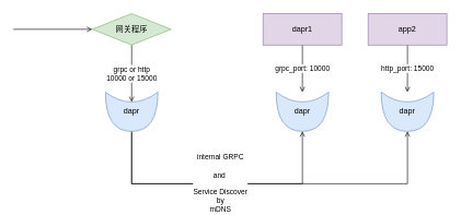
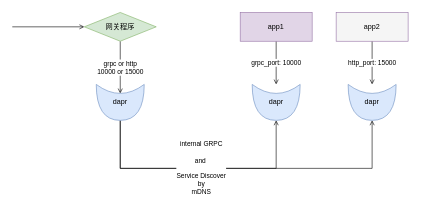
  <mxCell id="0" />
  <mxCell id="1" parent="0" />
  <mxCell id="2" style="edgeStyle=orthogonalEdgeStyle;rounded=0;orthogonalLoop=1;jettySize=auto;html=1;exitX=1;exitY=0.5;exitDx=0;exitDy=0;exitPerimeter=0;entryX=1;entryY=0.5;entryDx=0;entryDy=0;entryPerimeter=0;endArrow=open;endFill=0;" edge="1" parent="1" source="6" target="11"><mxGeometry relative="1" as="geometry"><Array as="points"><mxPoint x="620" y="280" /></Array></mxGeometry></mxCell>
  <mxCell id="3" value="grpc or http&lt;br&gt;10000 or 15000" style="edgeStyle=orthogonalEdgeStyle;rounded=0;orthogonalLoop=1;jettySize=auto;html=1;exitX=0.5;exitY=1;exitDx=0;exitDy=0;entryX=0.25;entryY=0.5;entryDx=0;entryDy=0;entryPerimeter=0;endArrow=open;endFill=0;" edge="1" parent="1" source="4" target="6"><mxGeometry relative="1" as="geometry" /></mxCell>
  <mxCell id="4" value="网关程序" style="rhombus;whiteSpace=wrap;html=1;fillColor=#d5e8d4;strokeColor=#82b366;" vertex="1" parent="1"><mxGeometry x="140" y="20" width="120" height="48" as="geometry" /></mxCell>
  <mxCell id="5" value="internal GRPC&lt;br&gt;&lt;br&gt;and&amp;nbsp;&lt;br&gt;&lt;br&gt;Service Discover&lt;br&gt;by&lt;br&gt;mDNS" style="edgeStyle=orthogonalEdgeStyle;rounded=0;orthogonalLoop=1;jettySize=auto;html=1;exitX=1;exitY=0.5;exitDx=0;exitDy=0;exitPerimeter=0;entryX=1;entryY=0.5;entryDx=0;entryDy=0;entryPerimeter=0;endArrow=open;endFill=0;" edge="1" parent="1" source="6" target="10"><mxGeometry x="0.026" relative="1" as="geometry"><Array as="points"><mxPoint x="460" y="280" /></Array><mxPoint as="offset" /></mxGeometry></mxCell>
  <mxCell id="6" value="dapr" style="shape=xor;whiteSpace=wrap;html=1;rotation=90;horizontal=0;fillColor=#dae8fc;strokeColor=#6c8ebf;" vertex="1" parent="1"><mxGeometry x="170" y="130" width="60" height="80" as="geometry" /></mxCell>
  <mxCell id="7" value="" style="endArrow=open;html=1;entryX=0;entryY=0.5;entryDx=0;entryDy=0;endFill=0;" edge="1" parent="1" target="4"><mxGeometry width="50" height="50" relative="1" as="geometry"><mxPoint x="20" y="44" as="sourcePoint" /><mxPoint x="70" y="-10" as="targetPoint" /></mxGeometry></mxCell>
  <mxCell id="8" value="grpc_port: 10000" style="edgeStyle=orthogonalEdgeStyle;rounded=0;orthogonalLoop=1;jettySize=auto;html=1;endArrow=open;endFill=0;" edge="1" parent="1" source="9" target="10"><mxGeometry relative="1" as="geometry" /></mxCell>
- <mxCell id="9" value="dapr1" style="rounded=0;whiteSpace=wrap;html=1;fillColor=#e1d5e7;strokeColor=#9673a6;" vertex="1" parent="1"><mxGeometry x="400" y="20" width="120" height="48" as="geometry" /></mxCell>
+ <mxCell id="9" value="app1" style="rounded=0;whiteSpace=wrap;html=1;fillColor=#e1d5e7;strokeColor=#9673a6;" vertex="1" parent="1"><mxGeometry x="400" y="20" width="120" height="48" as="geometry" /></mxCell>
  <mxCell id="10" value="dapr" style="shape=xor;whiteSpace=wrap;html=1;rotation=90;horizontal=0;fillColor=#dae8fc;strokeColor=#6c8ebf;" vertex="1" parent="1"><mxGeometry x="430" y="130" width="60" height="80" as="geometry" /></mxCell>
  <mxCell id="11" value="dapr" style="shape=xor;whiteSpace=wrap;html=1;rotation=90;horizontal=0;fillColor=#dae8fc;strokeColor=#6c8ebf;" vertex="1" parent="1"><mxGeometry x="590" y="130" width="60" height="80" as="geometry" /></mxCell>
  <mxCell id="12" value="http_port: 15000" style="edgeStyle=orthogonalEdgeStyle;rounded=0;orthogonalLoop=1;jettySize=auto;html=1;endArrow=open;endFill=0;" edge="1" parent="1" source="13" target="11"><mxGeometry relative="1" as="geometry" /></mxCell>
- <mxCell id="13" value="app2" style="rounded=0;whiteSpace=wrap;html=1;fillColor=#e1d5e7;strokeColor=#9673a6;" vertex="1" parent="1"><mxGeometry x="560" y="20" width="120" height="48" as="geometry" /></mxCell>
+ <mxCell id="13" value="app2" style="rounded=0;whiteSpace=wrap;html=1;fillColor=#f5f5f5;strokeColor=#9673a6;" vertex="1" parent="1"><mxGeometry x="560" y="20" width="120" height="48" as="geometry" /></mxCell>
